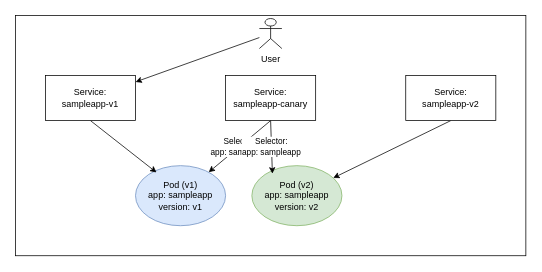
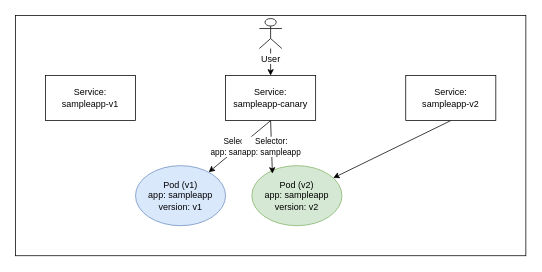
  <mxCell id="0" />
  <mxCell id="1" parent="0" />
  <mxCell id="2" value="" style="rounded=0;whiteSpace=wrap;html=1;" parent="1" vertex="1"><mxGeometry x="20" y="20" width="680" height="320" as="geometry" /></mxCell>
  <mxCell id="3" value="Selector:&lt;br&gt;app: sampleapp" style="rounded=0;orthogonalLoop=1;jettySize=auto;html=1;exitX=0.5;exitY=1;exitDx=0;exitDy=0;" parent="1" source="4" target="5" edge="1"><mxGeometry relative="1" as="geometry" /></mxCell>
  <mxCell id="4" value="Service:&lt;br&gt;sampleapp-canary" style="rounded=0;whiteSpace=wrap;html=1;" parent="1" vertex="1"><mxGeometry x="300" y="100" width="120" height="60" as="geometry" /></mxCell>
  <mxCell id="5" value="Pod (v1)&lt;br&gt;app: sampleapp&lt;br&gt;version: v1" style="ellipse;whiteSpace=wrap;html=1;fillColor=#dae8fc;strokeColor=#6c8ebf;" parent="1" vertex="1"><mxGeometry x="180" y="220" width="120" height="80" as="geometry" /></mxCell>
  <mxCell id="6" value="Pod (v2)&lt;br&gt;app: sampleapp&lt;br&gt;version: v2" style="ellipse;whiteSpace=wrap;html=1;fillColor=#d5e8d4;strokeColor=#82b366;" parent="1" vertex="1"><mxGeometry x="335" y="220" width="120" height="80" as="geometry" /></mxCell>
  <mxCell id="7" style="edgeStyle=none;rounded=0;orthogonalLoop=1;jettySize=auto;html=1;exitX=0.5;exitY=1;exitDx=0;exitDy=0;" parent="1" source="8" target="6" edge="1"><mxGeometry relative="1" as="geometry" /></mxCell>
  <mxCell id="8" value="Service:&lt;br&gt;sampleapp-v2" style="rounded=0;whiteSpace=wrap;html=1;" parent="1" vertex="1"><mxGeometry x="540" y="100" width="120" height="60" as="geometry" /></mxCell>
- <mxCell id="9" style="edgeStyle=none;rounded=0;orthogonalLoop=1;jettySize=auto;html=1;exitX=0.5;exitY=1;exitDx=0;exitDy=0;entryX=0.233;entryY=0.113;entryDx=0;entryDy=0;entryPerimeter=0;" parent="1" source="10" target="5" edge="1"><mxGeometry relative="1" as="geometry" /></mxCell>
  <mxCell id="10" value="&lt;span style=&quot;&quot;&gt;Service:&lt;/span&gt;&lt;br style=&quot;&quot;&gt;&lt;span style=&quot;&quot;&gt;sampleapp-v1&lt;/span&gt;" style="rounded=0;whiteSpace=wrap;html=1;" parent="1" vertex="1"><mxGeometry x="60" y="100" width="120" height="60" as="geometry" /></mxCell>
- <mxCell id="11" value="" style="edgeStyle=none;rounded=0;orthogonalLoop=1;jettySize=auto;html=1;" parent="1" source="12" target="10" edge="1"><mxGeometry relative="1" as="geometry" /></mxCell>
+ <mxCell id="11" value="" style="edgeStyle=none;rounded=0;orthogonalLoop=1;jettySize=auto;html=1;" parent="1" source="12" target="4" edge="1"><mxGeometry relative="1" as="geometry" /></mxCell>
  <mxCell id="12" value="User" style="shape=umlActor;verticalLabelPosition=bottom;verticalAlign=top;html=1;outlineConnect=0;labelBackgroundColor=default;" parent="1" vertex="1"><mxGeometry x="345" y="24" width="30" height="40" as="geometry" /></mxCell>
  <mxCell id="13" value="Selector:&lt;br&gt;app: sampleapp" style="rounded=0;orthogonalLoop=1;jettySize=auto;html=1;exitX=0.5;exitY=1;exitDx=0;exitDy=0;entryX=0.228;entryY=0.133;entryDx=0;entryDy=0;entryPerimeter=0;" edge="1" parent="1" source="4" target="6"><mxGeometry relative="1" as="geometry" /></mxCell>
